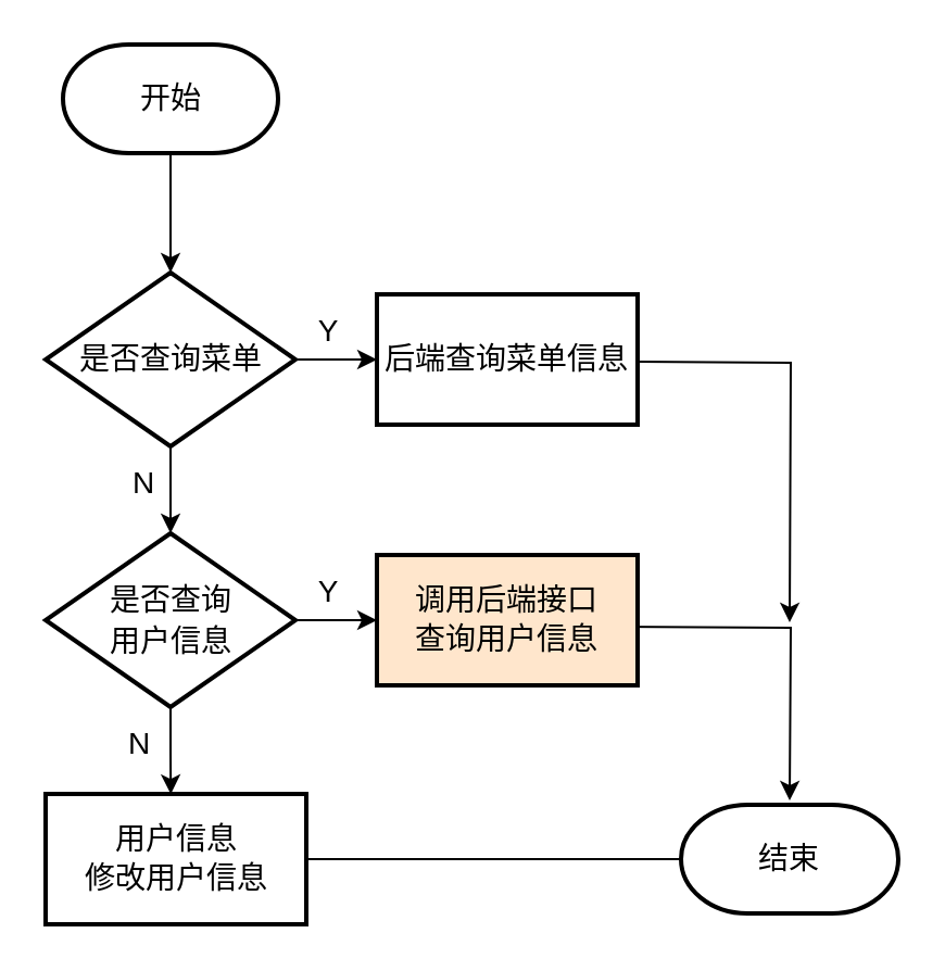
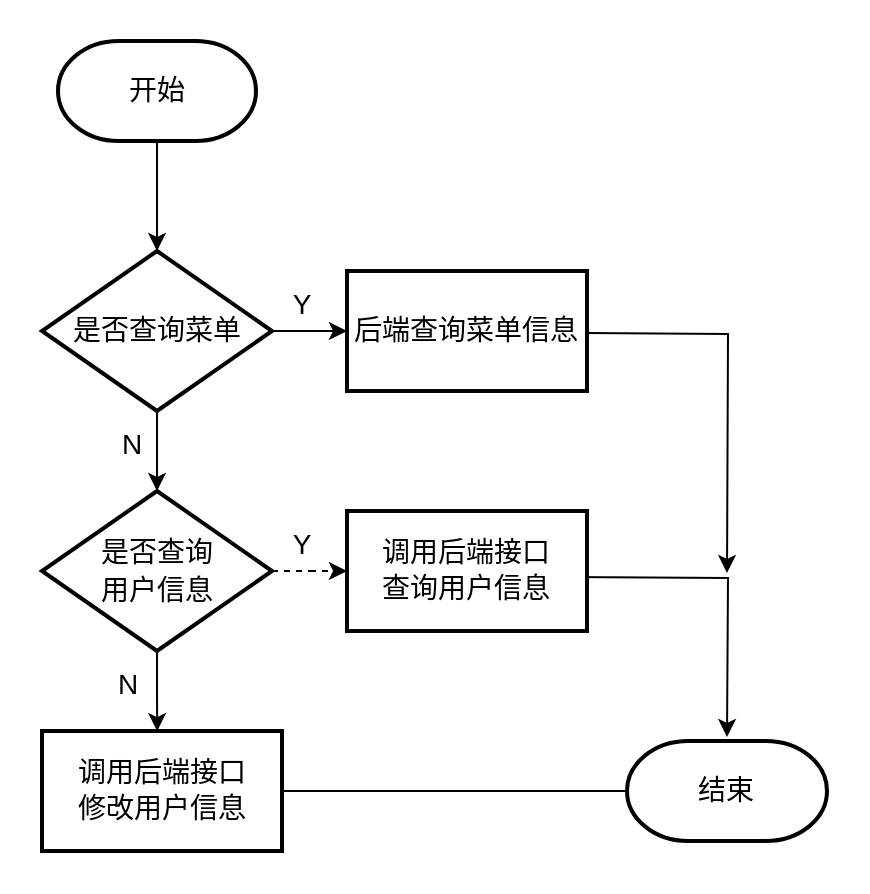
  <mxCell id="0" />
  <mxCell id="1" parent="0" />
  <mxCell id="2" value="" style="edgeStyle=orthogonalEdgeStyle;rounded=0;orthogonalLoop=1;jettySize=auto;html=1;" parent="1" source="3" target="6" edge="1"><mxGeometry relative="1" as="geometry" /></mxCell>
  <mxCell id="3" value="&lt;font style=&quot;font-size: 14px;&quot;&gt;开始&lt;/font&gt;" style="strokeWidth=2;html=1;shape=mxgraph.flowchart.terminator;whiteSpace=wrap;" parent="1" vertex="1"><mxGeometry x="28.5" y="20" width="99" height="50" as="geometry" /></mxCell>
  <mxCell id="4" value="" style="edgeStyle=orthogonalEdgeStyle;rounded=0;orthogonalLoop=1;jettySize=auto;html=1;" parent="1" source="6" target="8" edge="1"><mxGeometry relative="1" as="geometry" /></mxCell>
  <mxCell id="5" value="" style="edgeStyle=orthogonalEdgeStyle;rounded=0;orthogonalLoop=1;jettySize=auto;html=1;" parent="1" source="6" target="11" edge="1"><mxGeometry relative="1" as="geometry" /></mxCell>
  <mxCell id="6" value="&lt;p class=&quot;MsoNormal&quot;&gt;&lt;font style=&quot;font-size: 14px;&quot;&gt;是否查询菜单&lt;/font&gt;&lt;/p&gt;" style="rhombus;whiteSpace=wrap;html=1;strokeWidth=2;" parent="1" vertex="1"><mxGeometry x="20.5" y="125" width="115" height="80" as="geometry" /></mxCell>
  <mxCell id="7" style="edgeStyle=orthogonalEdgeStyle;rounded=0;orthogonalLoop=1;jettySize=auto;html=1;" parent="1" edge="1"><mxGeometry relative="1" as="geometry"><mxPoint x="363" y="286" as="targetPoint" /><mxPoint x="293" y="166" as="sourcePoint" /></mxGeometry></mxCell>
  <mxCell id="8" value="&lt;font style=&quot;font-size: 14px;&quot;&gt;后端查询菜单信息&lt;/font&gt;" style="whiteSpace=wrap;html=1;strokeWidth=2;" parent="1" vertex="1"><mxGeometry x="173" y="135" width="120" height="60" as="geometry" /></mxCell>
  <mxCell id="9" value="" style="edgeStyle=orthogonalEdgeStyle;rounded=0;orthogonalLoop=1;jettySize=auto;html=1;" parent="1" source="11" edge="1"><mxGeometry relative="1" as="geometry"><mxPoint x="78.1" y="365.068" as="targetPoint" /></mxGeometry></mxCell>
- <mxCell id="10" value="" style="edgeStyle=orthogonalEdgeStyle;rounded=0;orthogonalLoop=1;jettySize=auto;html=1;" parent="1" source="11" target="15" edge="1"><mxGeometry relative="1" as="geometry" /></mxCell>
+ <mxCell id="10" value="" style="edgeStyle=orthogonalEdgeStyle;rounded=0;orthogonalLoop=1;jettySize=auto;html=1;dashed=1;" parent="1" source="11" target="15" edge="1"><mxGeometry relative="1" as="geometry" /></mxCell>
  <mxCell id="11" value="&lt;div style=&quot;line-height: 50%;&quot;&gt;&lt;p class=&quot;MsoNormal&quot;&gt;&lt;font face=&quot;Helvetica&quot; style=&quot;font-size: 14px; line-height: 50%;&quot;&gt;是否查询&lt;/font&gt;&lt;/p&gt;&lt;p class=&quot;MsoNormal&quot;&gt;&lt;font face=&quot;Helvetica&quot; style=&quot;font-size: 14px; line-height: 50%;&quot;&gt;用户信息&lt;/font&gt;&lt;/p&gt;&lt;/div&gt;" style="rhombus;whiteSpace=wrap;html=1;strokeWidth=2;" parent="1" vertex="1"><mxGeometry x="20.5" y="245" width="115" height="80" as="geometry" /></mxCell>
  <mxCell id="12" value="&lt;font style=&quot;font-size: 14px;&quot;&gt;结束&lt;/font&gt;" style="strokeWidth=2;html=1;shape=mxgraph.flowchart.terminator;whiteSpace=wrap;" parent="1" vertex="1"><mxGeometry x="313" y="370" width="100" height="50" as="geometry" /></mxCell>
- <mxCell id="13" value="&lt;div style=&quot;line-height: 40%;&quot;&gt;&lt;p class=&quot;MsoNormal&quot;&gt;&lt;font style=&quot;font-size: 14px;&quot; face=&quot;Helvetica&quot;&gt;用户信息&lt;/font&gt;&lt;/p&gt;&lt;p class=&quot;MsoNormal&quot;&gt;&lt;font style=&quot;font-size: 14px;&quot; face=&quot;Helvetica&quot;&gt;修改用户信息&lt;/font&gt;&lt;/p&gt;&lt;/div&gt;" style="whiteSpace=wrap;html=1;strokeWidth=2;" parent="1" vertex="1"><mxGeometry x="20.5" y="365" width="120" height="60" as="geometry" /></mxCell>
+ <mxCell id="13" value="&lt;div style=&quot;line-height: 40%;&quot;&gt;&lt;p class=&quot;MsoNormal&quot;&gt;&lt;font style=&quot;font-size: 14px;&quot; face=&quot;Helvetica&quot;&gt;调用后端接口&lt;/font&gt;&lt;/p&gt;&lt;p class=&quot;MsoNormal&quot;&gt;&lt;font style=&quot;font-size: 14px;&quot; face=&quot;Helvetica&quot;&gt;修改用户信息&lt;/font&gt;&lt;/p&gt;&lt;/div&gt;" style="whiteSpace=wrap;html=1;strokeWidth=2;" parent="1" vertex="1"><mxGeometry x="20.5" y="365" width="120" height="60" as="geometry" /></mxCell>
  <mxCell id="14" style="edgeStyle=orthogonalEdgeStyle;rounded=0;orthogonalLoop=1;jettySize=auto;html=1;" parent="1" edge="1"><mxGeometry relative="1" as="geometry"><mxPoint x="363" y="368" as="targetPoint" /><mxPoint x="283" y="288" as="sourcePoint" /></mxGeometry></mxCell>
- <mxCell id="15" value="&lt;div style=&quot;line-height: 40%;&quot;&gt;&lt;p class=&quot;MsoNormal&quot;&gt;&lt;font style=&quot;font-size: 14px;&quot; face=&quot;Helvetica&quot;&gt;调用后端接口&lt;/font&gt;&lt;/p&gt;&lt;p class=&quot;MsoNormal&quot;&gt;&lt;font style=&quot;font-size: 14px;&quot;&gt;查询用户信息&lt;/font&gt;&lt;/p&gt;&lt;/div&gt;" style="whiteSpace=wrap;html=1;strokeWidth=2;fillColor=#ffe6cc;" parent="1" vertex="1"><mxGeometry x="173" y="255" width="120" height="60" as="geometry" /></mxCell>
+ <mxCell id="15" value="&lt;div style=&quot;line-height: 40%;&quot;&gt;&lt;p class=&quot;MsoNormal&quot;&gt;&lt;font style=&quot;font-size: 14px;&quot; face=&quot;Helvetica&quot;&gt;调用后端接口&lt;/font&gt;&lt;/p&gt;&lt;p class=&quot;MsoNormal&quot;&gt;&lt;font style=&quot;font-size: 14px;&quot;&gt;查询用户信息&lt;/font&gt;&lt;/p&gt;&lt;/div&gt;" style="whiteSpace=wrap;html=1;strokeWidth=2;" parent="1" vertex="1"><mxGeometry x="173" y="255" width="120" height="60" as="geometry" /></mxCell>
  <mxCell id="16" value="&lt;font style=&quot;font-size: 14px;&quot;&gt;N&lt;/font&gt;" style="text;html=1;align=center;verticalAlign=middle;whiteSpace=wrap;rounded=0;" parent="1" vertex="1"><mxGeometry x="36" y="207" width="60" height="30" as="geometry" /></mxCell>
  <mxCell id="17" value="&lt;font style=&quot;font-size: 14px;&quot;&gt;Y&lt;/font&gt;" style="text;html=1;align=center;verticalAlign=middle;whiteSpace=wrap;rounded=0;" parent="1" vertex="1"><mxGeometry x="121" y="137" width="60" height="30" as="geometry" /></mxCell>
  <mxCell id="18" value="&lt;font style=&quot;font-size: 14px;&quot;&gt;N&lt;/font&gt;" style="text;html=1;align=center;verticalAlign=middle;whiteSpace=wrap;rounded=0;" parent="1" vertex="1"><mxGeometry x="34" y="327" width="60" height="30" as="geometry" /></mxCell>
  <mxCell id="19" value="&lt;font style=&quot;font-size: 14px;&quot;&gt;Y&lt;/font&gt;" style="text;html=1;align=center;verticalAlign=middle;whiteSpace=wrap;rounded=0;" parent="1" vertex="1"><mxGeometry x="121" y="257" width="60" height="30" as="geometry" /></mxCell>
  <mxCell id="20" style="edgeStyle=orthogonalEdgeStyle;rounded=0;orthogonalLoop=1;jettySize=auto;html=1;entryX=0;entryY=0.5;entryDx=0;entryDy=0;entryPerimeter=0;endArrow=none;" parent="1" source="13" target="12" edge="1"><mxGeometry relative="1" as="geometry" /></mxCell>
